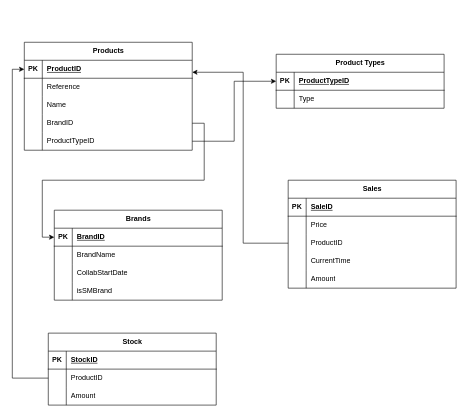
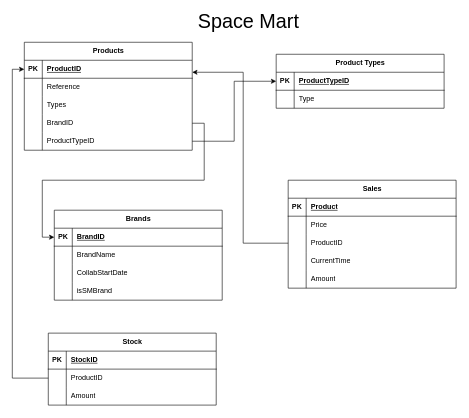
  <mxCell id="0" />
  <mxCell id="1" parent="0" />
  <mxCell id="2" value="Products" style="shape=table;startSize=30;container=1;collapsible=1;childLayout=tableLayout;fixedRows=1;rowLines=0;fontStyle=1;align=center;resizeLast=1;html=1;" vertex="1" parent="1"><mxGeometry x="40" y="70" width="280" height="180" as="geometry"><mxRectangle x="290" y="180" width="90" height="30" as="alternateBounds" /></mxGeometry></mxCell>
  <mxCell id="3" value="" style="shape=tableRow;horizontal=0;startSize=0;swimlaneHead=0;swimlaneBody=0;fillColor=none;collapsible=0;dropTarget=0;points=[[0,0.5],[1,0.5]];portConstraint=eastwest;top=0;left=0;right=0;bottom=1;" vertex="1" parent="2"><mxGeometry y="30" width="280" height="30" as="geometry" /></mxCell>
  <mxCell id="4" value="PK" style="shape=partialRectangle;connectable=0;fillColor=none;top=0;left=0;bottom=0;right=0;fontStyle=1;overflow=hidden;whiteSpace=wrap;html=1;" vertex="1" parent="3"><mxGeometry width="30" height="30" as="geometry"><mxRectangle width="30" height="30" as="alternateBounds" /></mxGeometry></mxCell>
  <mxCell id="5" value="ProductID" style="shape=partialRectangle;connectable=0;fillColor=none;top=0;left=0;bottom=0;right=0;align=left;spacingLeft=6;fontStyle=5;overflow=hidden;whiteSpace=wrap;html=1;" vertex="1" parent="3"><mxGeometry x="30" width="250" height="30" as="geometry"><mxRectangle width="250" height="30" as="alternateBounds" /></mxGeometry></mxCell>
  <mxCell id="6" value="" style="shape=tableRow;horizontal=0;startSize=0;swimlaneHead=0;swimlaneBody=0;fillColor=none;collapsible=0;dropTarget=0;points=[[0,0.5],[1,0.5]];portConstraint=eastwest;top=0;left=0;right=0;bottom=0;" vertex="1" parent="2"><mxGeometry y="60" width="280" height="30" as="geometry" /></mxCell>
  <mxCell id="7" value="" style="shape=partialRectangle;connectable=0;fillColor=none;top=0;left=0;bottom=0;right=0;editable=1;overflow=hidden;whiteSpace=wrap;html=1;" vertex="1" parent="6"><mxGeometry width="30" height="30" as="geometry"><mxRectangle width="30" height="30" as="alternateBounds" /></mxGeometry></mxCell>
  <mxCell id="8" value="Reference" style="shape=partialRectangle;connectable=0;fillColor=none;top=0;left=0;bottom=0;right=0;align=left;spacingLeft=6;overflow=hidden;whiteSpace=wrap;html=1;" vertex="1" parent="6"><mxGeometry x="30" width="250" height="30" as="geometry"><mxRectangle width="250" height="30" as="alternateBounds" /></mxGeometry></mxCell>
  <mxCell id="9" value="" style="shape=tableRow;horizontal=0;startSize=0;swimlaneHead=0;swimlaneBody=0;fillColor=none;collapsible=0;dropTarget=0;points=[[0,0.5],[1,0.5]];portConstraint=eastwest;top=0;left=0;right=0;bottom=0;" vertex="1" parent="2"><mxGeometry y="90" width="280" height="30" as="geometry" /></mxCell>
  <mxCell id="10" value="" style="shape=partialRectangle;connectable=0;fillColor=none;top=0;left=0;bottom=0;right=0;editable=1;overflow=hidden;whiteSpace=wrap;html=1;" vertex="1" parent="9"><mxGeometry width="30" height="30" as="geometry"><mxRectangle width="30" height="30" as="alternateBounds" /></mxGeometry></mxCell>
- <mxCell id="11" value="Name" style="shape=partialRectangle;connectable=0;fillColor=none;top=0;left=0;bottom=0;right=0;align=left;spacingLeft=6;overflow=hidden;whiteSpace=wrap;html=1;" vertex="1" parent="9"><mxGeometry x="30" width="250" height="30" as="geometry"><mxRectangle width="250" height="30" as="alternateBounds" /></mxGeometry></mxCell>
+ <mxCell id="11" value="Types" style="shape=partialRectangle;connectable=0;fillColor=none;top=0;left=0;bottom=0;right=0;align=left;spacingLeft=6;overflow=hidden;whiteSpace=wrap;html=1;" vertex="1" parent="9"><mxGeometry x="30" width="250" height="30" as="geometry"><mxRectangle width="250" height="30" as="alternateBounds" /></mxGeometry></mxCell>
  <mxCell id="12" value="" style="shape=tableRow;horizontal=0;startSize=0;swimlaneHead=0;swimlaneBody=0;fillColor=none;collapsible=0;dropTarget=0;points=[[0,0.5],[1,0.5]];portConstraint=eastwest;top=0;left=0;right=0;bottom=0;" vertex="1" parent="2"><mxGeometry y="120" width="280" height="30" as="geometry" /></mxCell>
  <mxCell id="13" value="" style="shape=partialRectangle;connectable=0;fillColor=none;top=0;left=0;bottom=0;right=0;editable=1;overflow=hidden;whiteSpace=wrap;html=1;" vertex="1" parent="12"><mxGeometry width="30" height="30" as="geometry"><mxRectangle width="30" height="30" as="alternateBounds" /></mxGeometry></mxCell>
  <mxCell id="14" value="BrandID" style="shape=partialRectangle;connectable=0;fillColor=none;top=0;left=0;bottom=0;right=0;align=left;spacingLeft=6;overflow=hidden;whiteSpace=wrap;html=1;" vertex="1" parent="12"><mxGeometry x="30" width="250" height="30" as="geometry"><mxRectangle width="250" height="30" as="alternateBounds" /></mxGeometry></mxCell>
  <mxCell id="15" style="shape=tableRow;horizontal=0;startSize=0;swimlaneHead=0;swimlaneBody=0;fillColor=none;collapsible=0;dropTarget=0;points=[[0,0.5],[1,0.5]];portConstraint=eastwest;top=0;left=0;right=0;bottom=0;" vertex="1" parent="2"><mxGeometry y="150" width="280" height="30" as="geometry" /></mxCell>
  <mxCell id="16" style="shape=partialRectangle;connectable=0;fillColor=none;top=0;left=0;bottom=0;right=0;editable=1;overflow=hidden;whiteSpace=wrap;html=1;" vertex="1" parent="15"><mxGeometry width="30" height="30" as="geometry"><mxRectangle width="30" height="30" as="alternateBounds" /></mxGeometry></mxCell>
  <mxCell id="17" value="ProductTypeID" style="shape=partialRectangle;connectable=0;fillColor=none;top=0;left=0;bottom=0;right=0;align=left;spacingLeft=6;overflow=hidden;whiteSpace=wrap;html=1;" vertex="1" parent="15"><mxGeometry x="30" width="250" height="30" as="geometry"><mxRectangle width="250" height="30" as="alternateBounds" /></mxGeometry></mxCell>
+ <mxCell id="18" value="Space Mart" style="text;html=1;strokeColor=none;fillColor=none;align=center;verticalAlign=middle;whiteSpace=wrap;rounded=0;fontSize=33;" vertex="1" parent="1"><mxGeometry x="299" y="20" width="230" height="30" as="geometry" /></mxCell>
  <mxCell id="19" value="Product Types" style="shape=table;startSize=30;container=1;collapsible=1;childLayout=tableLayout;fixedRows=1;rowLines=0;fontStyle=1;align=center;resizeLast=1;html=1;" vertex="1" parent="1"><mxGeometry x="460" y="90" width="280" height="90" as="geometry"><mxRectangle x="290" y="180" width="90" height="30" as="alternateBounds" /></mxGeometry></mxCell>
  <mxCell id="20" value="" style="shape=tableRow;horizontal=0;startSize=0;swimlaneHead=0;swimlaneBody=0;fillColor=none;collapsible=0;dropTarget=0;points=[[0,0.5],[1,0.5]];portConstraint=eastwest;top=0;left=0;right=0;bottom=1;" vertex="1" parent="19"><mxGeometry y="30" width="280" height="30" as="geometry" /></mxCell>
  <mxCell id="21" value="PK" style="shape=partialRectangle;connectable=0;fillColor=none;top=0;left=0;bottom=0;right=0;fontStyle=1;overflow=hidden;whiteSpace=wrap;html=1;" vertex="1" parent="20"><mxGeometry width="30" height="30" as="geometry"><mxRectangle width="30" height="30" as="alternateBounds" /></mxGeometry></mxCell>
  <mxCell id="22" value="ProductTypeID" style="shape=partialRectangle;connectable=0;fillColor=none;top=0;left=0;bottom=0;right=0;align=left;spacingLeft=6;fontStyle=5;overflow=hidden;whiteSpace=wrap;html=1;" vertex="1" parent="20"><mxGeometry x="30" width="250" height="30" as="geometry"><mxRectangle width="250" height="30" as="alternateBounds" /></mxGeometry></mxCell>
  <mxCell id="23" value="" style="shape=tableRow;horizontal=0;startSize=0;swimlaneHead=0;swimlaneBody=0;fillColor=none;collapsible=0;dropTarget=0;points=[[0,0.5],[1,0.5]];portConstraint=eastwest;top=0;left=0;right=0;bottom=0;" vertex="1" parent="19"><mxGeometry y="60" width="280" height="30" as="geometry" /></mxCell>
  <mxCell id="24" value="" style="shape=partialRectangle;connectable=0;fillColor=none;top=0;left=0;bottom=0;right=0;editable=1;overflow=hidden;whiteSpace=wrap;html=1;" vertex="1" parent="23"><mxGeometry width="30" height="30" as="geometry"><mxRectangle width="30" height="30" as="alternateBounds" /></mxGeometry></mxCell>
  <mxCell id="25" value="Type" style="shape=partialRectangle;connectable=0;fillColor=none;top=0;left=0;bottom=0;right=0;align=left;spacingLeft=6;overflow=hidden;whiteSpace=wrap;html=1;" vertex="1" parent="23"><mxGeometry x="30" width="250" height="30" as="geometry"><mxRectangle width="250" height="30" as="alternateBounds" /></mxGeometry></mxCell>
  <mxCell id="26" style="edgeStyle=orthogonalEdgeStyle;rounded=0;orthogonalLoop=1;jettySize=auto;html=1;" edge="1" parent="1" source="15" target="20"><mxGeometry relative="1" as="geometry" /></mxCell>
  <mxCell id="27" value="Brands" style="shape=table;startSize=30;container=1;collapsible=1;childLayout=tableLayout;fixedRows=1;rowLines=0;fontStyle=1;align=center;resizeLast=1;html=1;" vertex="1" parent="1"><mxGeometry x="90" y="350" width="280" height="150" as="geometry"><mxRectangle x="290" y="180" width="90" height="30" as="alternateBounds" /></mxGeometry></mxCell>
  <mxCell id="28" value="" style="shape=tableRow;horizontal=0;startSize=0;swimlaneHead=0;swimlaneBody=0;fillColor=none;collapsible=0;dropTarget=0;points=[[0,0.5],[1,0.5]];portConstraint=eastwest;top=0;left=0;right=0;bottom=1;" vertex="1" parent="27"><mxGeometry y="30" width="280" height="30" as="geometry" /></mxCell>
  <mxCell id="29" value="PK" style="shape=partialRectangle;connectable=0;fillColor=none;top=0;left=0;bottom=0;right=0;fontStyle=1;overflow=hidden;whiteSpace=wrap;html=1;" vertex="1" parent="28"><mxGeometry width="30" height="30" as="geometry"><mxRectangle width="30" height="30" as="alternateBounds" /></mxGeometry></mxCell>
  <mxCell id="30" value="BrandID" style="shape=partialRectangle;connectable=0;fillColor=none;top=0;left=0;bottom=0;right=0;align=left;spacingLeft=6;fontStyle=5;overflow=hidden;whiteSpace=wrap;html=1;" vertex="1" parent="28"><mxGeometry x="30" width="250" height="30" as="geometry"><mxRectangle width="250" height="30" as="alternateBounds" /></mxGeometry></mxCell>
  <mxCell id="31" value="" style="shape=tableRow;horizontal=0;startSize=0;swimlaneHead=0;swimlaneBody=0;fillColor=none;collapsible=0;dropTarget=0;points=[[0,0.5],[1,0.5]];portConstraint=eastwest;top=0;left=0;right=0;bottom=0;" vertex="1" parent="27"><mxGeometry y="60" width="280" height="30" as="geometry" /></mxCell>
  <mxCell id="32" value="" style="shape=partialRectangle;connectable=0;fillColor=none;top=0;left=0;bottom=0;right=0;editable=1;overflow=hidden;whiteSpace=wrap;html=1;" vertex="1" parent="31"><mxGeometry width="30" height="30" as="geometry"><mxRectangle width="30" height="30" as="alternateBounds" /></mxGeometry></mxCell>
  <mxCell id="33" value="BrandName" style="shape=partialRectangle;connectable=0;fillColor=none;top=0;left=0;bottom=0;right=0;align=left;spacingLeft=6;overflow=hidden;whiteSpace=wrap;html=1;" vertex="1" parent="31"><mxGeometry x="30" width="250" height="30" as="geometry"><mxRectangle width="250" height="30" as="alternateBounds" /></mxGeometry></mxCell>
  <mxCell id="34" value="" style="shape=tableRow;horizontal=0;startSize=0;swimlaneHead=0;swimlaneBody=0;fillColor=none;collapsible=0;dropTarget=0;points=[[0,0.5],[1,0.5]];portConstraint=eastwest;top=0;left=0;right=0;bottom=0;" vertex="1" parent="27"><mxGeometry y="90" width="280" height="30" as="geometry" /></mxCell>
  <mxCell id="35" value="" style="shape=partialRectangle;connectable=0;fillColor=none;top=0;left=0;bottom=0;right=0;editable=1;overflow=hidden;whiteSpace=wrap;html=1;" vertex="1" parent="34"><mxGeometry width="30" height="30" as="geometry"><mxRectangle width="30" height="30" as="alternateBounds" /></mxGeometry></mxCell>
  <mxCell id="36" value="CollabStartDate" style="shape=partialRectangle;connectable=0;fillColor=none;top=0;left=0;bottom=0;right=0;align=left;spacingLeft=6;overflow=hidden;whiteSpace=wrap;html=1;" vertex="1" parent="34"><mxGeometry x="30" width="250" height="30" as="geometry"><mxRectangle width="250" height="30" as="alternateBounds" /></mxGeometry></mxCell>
  <mxCell id="37" value="" style="shape=tableRow;horizontal=0;startSize=0;swimlaneHead=0;swimlaneBody=0;fillColor=none;collapsible=0;dropTarget=0;points=[[0,0.5],[1,0.5]];portConstraint=eastwest;top=0;left=0;right=0;bottom=0;" vertex="1" parent="27"><mxGeometry y="120" width="280" height="30" as="geometry" /></mxCell>
  <mxCell id="38" value="" style="shape=partialRectangle;connectable=0;fillColor=none;top=0;left=0;bottom=0;right=0;editable=1;overflow=hidden;whiteSpace=wrap;html=1;" vertex="1" parent="37"><mxGeometry width="30" height="30" as="geometry"><mxRectangle width="30" height="30" as="alternateBounds" /></mxGeometry></mxCell>
  <mxCell id="39" value="isSMBrand" style="shape=partialRectangle;connectable=0;fillColor=none;top=0;left=0;bottom=0;right=0;align=left;spacingLeft=6;overflow=hidden;whiteSpace=wrap;html=1;" vertex="1" parent="37"><mxGeometry x="30" width="250" height="30" as="geometry"><mxRectangle width="250" height="30" as="alternateBounds" /></mxGeometry></mxCell>
  <mxCell id="40" style="edgeStyle=orthogonalEdgeStyle;rounded=0;orthogonalLoop=1;jettySize=auto;html=1;" edge="1" parent="1" source="12" target="28"><mxGeometry relative="1" as="geometry" /></mxCell>
  <mxCell id="41" value="Sales" style="shape=table;startSize=30;container=1;collapsible=1;childLayout=tableLayout;fixedRows=1;rowLines=0;fontStyle=1;align=center;resizeLast=1;html=1;" vertex="1" parent="1"><mxGeometry x="480" y="300" width="280" height="180" as="geometry"><mxRectangle x="290" y="180" width="90" height="30" as="alternateBounds" /></mxGeometry></mxCell>
  <mxCell id="42" value="" style="shape=tableRow;horizontal=0;startSize=0;swimlaneHead=0;swimlaneBody=0;fillColor=none;collapsible=0;dropTarget=0;points=[[0,0.5],[1,0.5]];portConstraint=eastwest;top=0;left=0;right=0;bottom=1;" vertex="1" parent="41"><mxGeometry y="30" width="280" height="30" as="geometry" /></mxCell>
  <mxCell id="43" value="PK" style="shape=partialRectangle;connectable=0;fillColor=none;top=0;left=0;bottom=0;right=0;fontStyle=1;overflow=hidden;whiteSpace=wrap;html=1;" vertex="1" parent="42"><mxGeometry width="30" height="30" as="geometry"><mxRectangle width="30" height="30" as="alternateBounds" /></mxGeometry></mxCell>
- <mxCell id="44" value="SaleID" style="shape=partialRectangle;connectable=0;fillColor=none;top=0;left=0;bottom=0;right=0;align=left;spacingLeft=6;fontStyle=5;overflow=hidden;whiteSpace=wrap;html=1;" vertex="1" parent="42"><mxGeometry x="30" width="250" height="30" as="geometry"><mxRectangle width="250" height="30" as="alternateBounds" /></mxGeometry></mxCell>
+ <mxCell id="44" value="Product" style="shape=partialRectangle;connectable=0;fillColor=none;top=0;left=0;bottom=0;right=0;align=left;spacingLeft=6;fontStyle=5;overflow=hidden;whiteSpace=wrap;html=1;" vertex="1" parent="42"><mxGeometry x="30" width="250" height="30" as="geometry"><mxRectangle width="250" height="30" as="alternateBounds" /></mxGeometry></mxCell>
  <mxCell id="45" value="" style="shape=tableRow;horizontal=0;startSize=0;swimlaneHead=0;swimlaneBody=0;fillColor=none;collapsible=0;dropTarget=0;points=[[0,0.5],[1,0.5]];portConstraint=eastwest;top=0;left=0;right=0;bottom=0;" vertex="1" parent="41"><mxGeometry y="60" width="280" height="30" as="geometry" /></mxCell>
  <mxCell id="46" value="" style="shape=partialRectangle;connectable=0;fillColor=none;top=0;left=0;bottom=0;right=0;editable=1;overflow=hidden;whiteSpace=wrap;html=1;" vertex="1" parent="45"><mxGeometry width="30" height="30" as="geometry"><mxRectangle width="30" height="30" as="alternateBounds" /></mxGeometry></mxCell>
  <mxCell id="47" value="Price" style="shape=partialRectangle;connectable=0;fillColor=none;top=0;left=0;bottom=0;right=0;align=left;spacingLeft=6;overflow=hidden;whiteSpace=wrap;html=1;" vertex="1" parent="45"><mxGeometry x="30" width="250" height="30" as="geometry"><mxRectangle width="250" height="30" as="alternateBounds" /></mxGeometry></mxCell>
  <mxCell id="48" value="" style="shape=tableRow;horizontal=0;startSize=0;swimlaneHead=0;swimlaneBody=0;fillColor=none;collapsible=0;dropTarget=0;points=[[0,0.5],[1,0.5]];portConstraint=eastwest;top=0;left=0;right=0;bottom=0;" vertex="1" parent="41"><mxGeometry y="90" width="280" height="30" as="geometry" /></mxCell>
  <mxCell id="49" value="" style="shape=partialRectangle;connectable=0;fillColor=none;top=0;left=0;bottom=0;right=0;editable=1;overflow=hidden;whiteSpace=wrap;html=1;" vertex="1" parent="48"><mxGeometry width="30" height="30" as="geometry"><mxRectangle width="30" height="30" as="alternateBounds" /></mxGeometry></mxCell>
  <mxCell id="50" value="ProductID" style="shape=partialRectangle;connectable=0;fillColor=none;top=0;left=0;bottom=0;right=0;align=left;spacingLeft=6;overflow=hidden;whiteSpace=wrap;html=1;" vertex="1" parent="48"><mxGeometry x="30" width="250" height="30" as="geometry"><mxRectangle width="250" height="30" as="alternateBounds" /></mxGeometry></mxCell>
  <mxCell id="51" value="" style="shape=tableRow;horizontal=0;startSize=0;swimlaneHead=0;swimlaneBody=0;fillColor=none;collapsible=0;dropTarget=0;points=[[0,0.5],[1,0.5]];portConstraint=eastwest;top=0;left=0;right=0;bottom=0;" vertex="1" parent="41"><mxGeometry y="120" width="280" height="30" as="geometry" /></mxCell>
  <mxCell id="52" value="" style="shape=partialRectangle;connectable=0;fillColor=none;top=0;left=0;bottom=0;right=0;editable=1;overflow=hidden;whiteSpace=wrap;html=1;" vertex="1" parent="51"><mxGeometry width="30" height="30" as="geometry"><mxRectangle width="30" height="30" as="alternateBounds" /></mxGeometry></mxCell>
  <mxCell id="53" value="CurrentTime" style="shape=partialRectangle;connectable=0;fillColor=none;top=0;left=0;bottom=0;right=0;align=left;spacingLeft=6;overflow=hidden;whiteSpace=wrap;html=1;" vertex="1" parent="51"><mxGeometry x="30" width="250" height="30" as="geometry"><mxRectangle width="250" height="30" as="alternateBounds" /></mxGeometry></mxCell>
  <mxCell id="54" style="shape=tableRow;horizontal=0;startSize=0;swimlaneHead=0;swimlaneBody=0;fillColor=none;collapsible=0;dropTarget=0;points=[[0,0.5],[1,0.5]];portConstraint=eastwest;top=0;left=0;right=0;bottom=0;" vertex="1" parent="41"><mxGeometry y="150" width="280" height="30" as="geometry" /></mxCell>
  <mxCell id="55" style="shape=partialRectangle;connectable=0;fillColor=none;top=0;left=0;bottom=0;right=0;editable=1;overflow=hidden;whiteSpace=wrap;html=1;" vertex="1" parent="54"><mxGeometry width="30" height="30" as="geometry"><mxRectangle width="30" height="30" as="alternateBounds" /></mxGeometry></mxCell>
  <mxCell id="56" value="Amount" style="shape=partialRectangle;connectable=0;fillColor=none;top=0;left=0;bottom=0;right=0;align=left;spacingLeft=6;overflow=hidden;whiteSpace=wrap;html=1;" vertex="1" parent="54"><mxGeometry x="30" width="250" height="30" as="geometry"><mxRectangle width="250" height="30" as="alternateBounds" /></mxGeometry></mxCell>
  <mxCell id="57" style="edgeStyle=orthogonalEdgeStyle;rounded=0;orthogonalLoop=1;jettySize=auto;html=1;" edge="1" parent="1" source="48" target="3"><mxGeometry relative="1" as="geometry"><Array as="points"><mxPoint x="405" y="405" /><mxPoint x="405" y="120" /></Array></mxGeometry></mxCell>
  <mxCell id="58" value="Stock" style="shape=table;startSize=30;container=1;collapsible=1;childLayout=tableLayout;fixedRows=1;rowLines=0;fontStyle=1;align=center;resizeLast=1;html=1;" vertex="1" parent="1"><mxGeometry x="80" y="555" width="280" height="120" as="geometry"><mxRectangle x="290" y="180" width="90" height="30" as="alternateBounds" /></mxGeometry></mxCell>
  <mxCell id="59" value="" style="shape=tableRow;horizontal=0;startSize=0;swimlaneHead=0;swimlaneBody=0;fillColor=none;collapsible=0;dropTarget=0;points=[[0,0.5],[1,0.5]];portConstraint=eastwest;top=0;left=0;right=0;bottom=1;" vertex="1" parent="58"><mxGeometry y="30" width="280" height="30" as="geometry" /></mxCell>
  <mxCell id="60" value="PK" style="shape=partialRectangle;connectable=0;fillColor=none;top=0;left=0;bottom=0;right=0;fontStyle=1;overflow=hidden;whiteSpace=wrap;html=1;" vertex="1" parent="59"><mxGeometry width="30" height="30" as="geometry"><mxRectangle width="30" height="30" as="alternateBounds" /></mxGeometry></mxCell>
  <mxCell id="61" value="StockID" style="shape=partialRectangle;connectable=0;fillColor=none;top=0;left=0;bottom=0;right=0;align=left;spacingLeft=6;fontStyle=5;overflow=hidden;whiteSpace=wrap;html=1;" vertex="1" parent="59"><mxGeometry x="30" width="250" height="30" as="geometry"><mxRectangle width="250" height="30" as="alternateBounds" /></mxGeometry></mxCell>
  <mxCell id="62" value="" style="shape=tableRow;horizontal=0;startSize=0;swimlaneHead=0;swimlaneBody=0;fillColor=none;collapsible=0;dropTarget=0;points=[[0,0.5],[1,0.5]];portConstraint=eastwest;top=0;left=0;right=0;bottom=0;" vertex="1" parent="58"><mxGeometry y="60" width="280" height="30" as="geometry" /></mxCell>
  <mxCell id="63" value="" style="shape=partialRectangle;connectable=0;fillColor=none;top=0;left=0;bottom=0;right=0;editable=1;overflow=hidden;whiteSpace=wrap;html=1;" vertex="1" parent="62"><mxGeometry width="30" height="30" as="geometry"><mxRectangle width="30" height="30" as="alternateBounds" /></mxGeometry></mxCell>
  <mxCell id="64" value="ProductID" style="shape=partialRectangle;connectable=0;fillColor=none;top=0;left=0;bottom=0;right=0;align=left;spacingLeft=6;overflow=hidden;whiteSpace=wrap;html=1;" vertex="1" parent="62"><mxGeometry x="30" width="250" height="30" as="geometry"><mxRectangle width="250" height="30" as="alternateBounds" /></mxGeometry></mxCell>
  <mxCell id="65" value="" style="shape=tableRow;horizontal=0;startSize=0;swimlaneHead=0;swimlaneBody=0;fillColor=none;collapsible=0;dropTarget=0;points=[[0,0.5],[1,0.5]];portConstraint=eastwest;top=0;left=0;right=0;bottom=0;" vertex="1" parent="58"><mxGeometry y="90" width="280" height="30" as="geometry" /></mxCell>
  <mxCell id="66" value="" style="shape=partialRectangle;connectable=0;fillColor=none;top=0;left=0;bottom=0;right=0;editable=1;overflow=hidden;whiteSpace=wrap;html=1;" vertex="1" parent="65"><mxGeometry width="30" height="30" as="geometry"><mxRectangle width="30" height="30" as="alternateBounds" /></mxGeometry></mxCell>
  <mxCell id="67" value="Amount" style="shape=partialRectangle;connectable=0;fillColor=none;top=0;left=0;bottom=0;right=0;align=left;spacingLeft=6;overflow=hidden;whiteSpace=wrap;html=1;" vertex="1" parent="65"><mxGeometry x="30" width="250" height="30" as="geometry"><mxRectangle width="250" height="30" as="alternateBounds" /></mxGeometry></mxCell>
  <mxCell id="68" style="edgeStyle=orthogonalEdgeStyle;rounded=0;orthogonalLoop=1;jettySize=auto;html=1;" edge="1" parent="1" source="62" target="3"><mxGeometry relative="1" as="geometry"><Array as="points"><mxPoint x="20" y="630" /><mxPoint x="20" y="115" /></Array></mxGeometry></mxCell>
